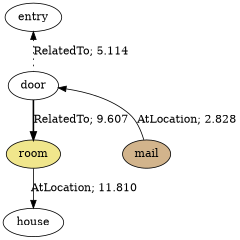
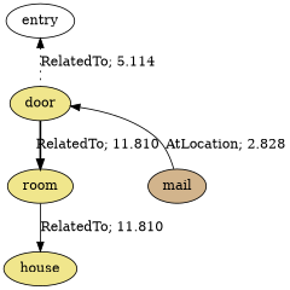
  digraph {
    node [fillcolor=white style=filled]
    edge [dir=back style=solid]
    n1 [label=entry]
-   n2 [label=door]
+   n2 [fillcolor=khaki label=door]
    n3 [fillcolor=khaki label=room]
    n4 [fillcolor=tan label=mail]
-   n5 [label=house]
+   n5 [fillcolor=khaki label=house]
    n1 -> n2 [label="RelatedTo; 5.114" style=dotted weight=5.134]
-   n2 -> n3 [dir=forward label="RelatedTo; 9.607" style=bold weight=9.607]
+   n2 -> n3 [dir=forward label="RelatedTo; 11.810" style=bold weight=9.607]
    n2 -> n4 [label="AtLocation; 2.828" weight=2.828]
-   n3 -> n5 [dir=forward label="AtLocation; 11.810" weight=11.810]
+   n3 -> n5 [dir=forward label="RelatedTo; 11.810" weight=11.810]
  }
